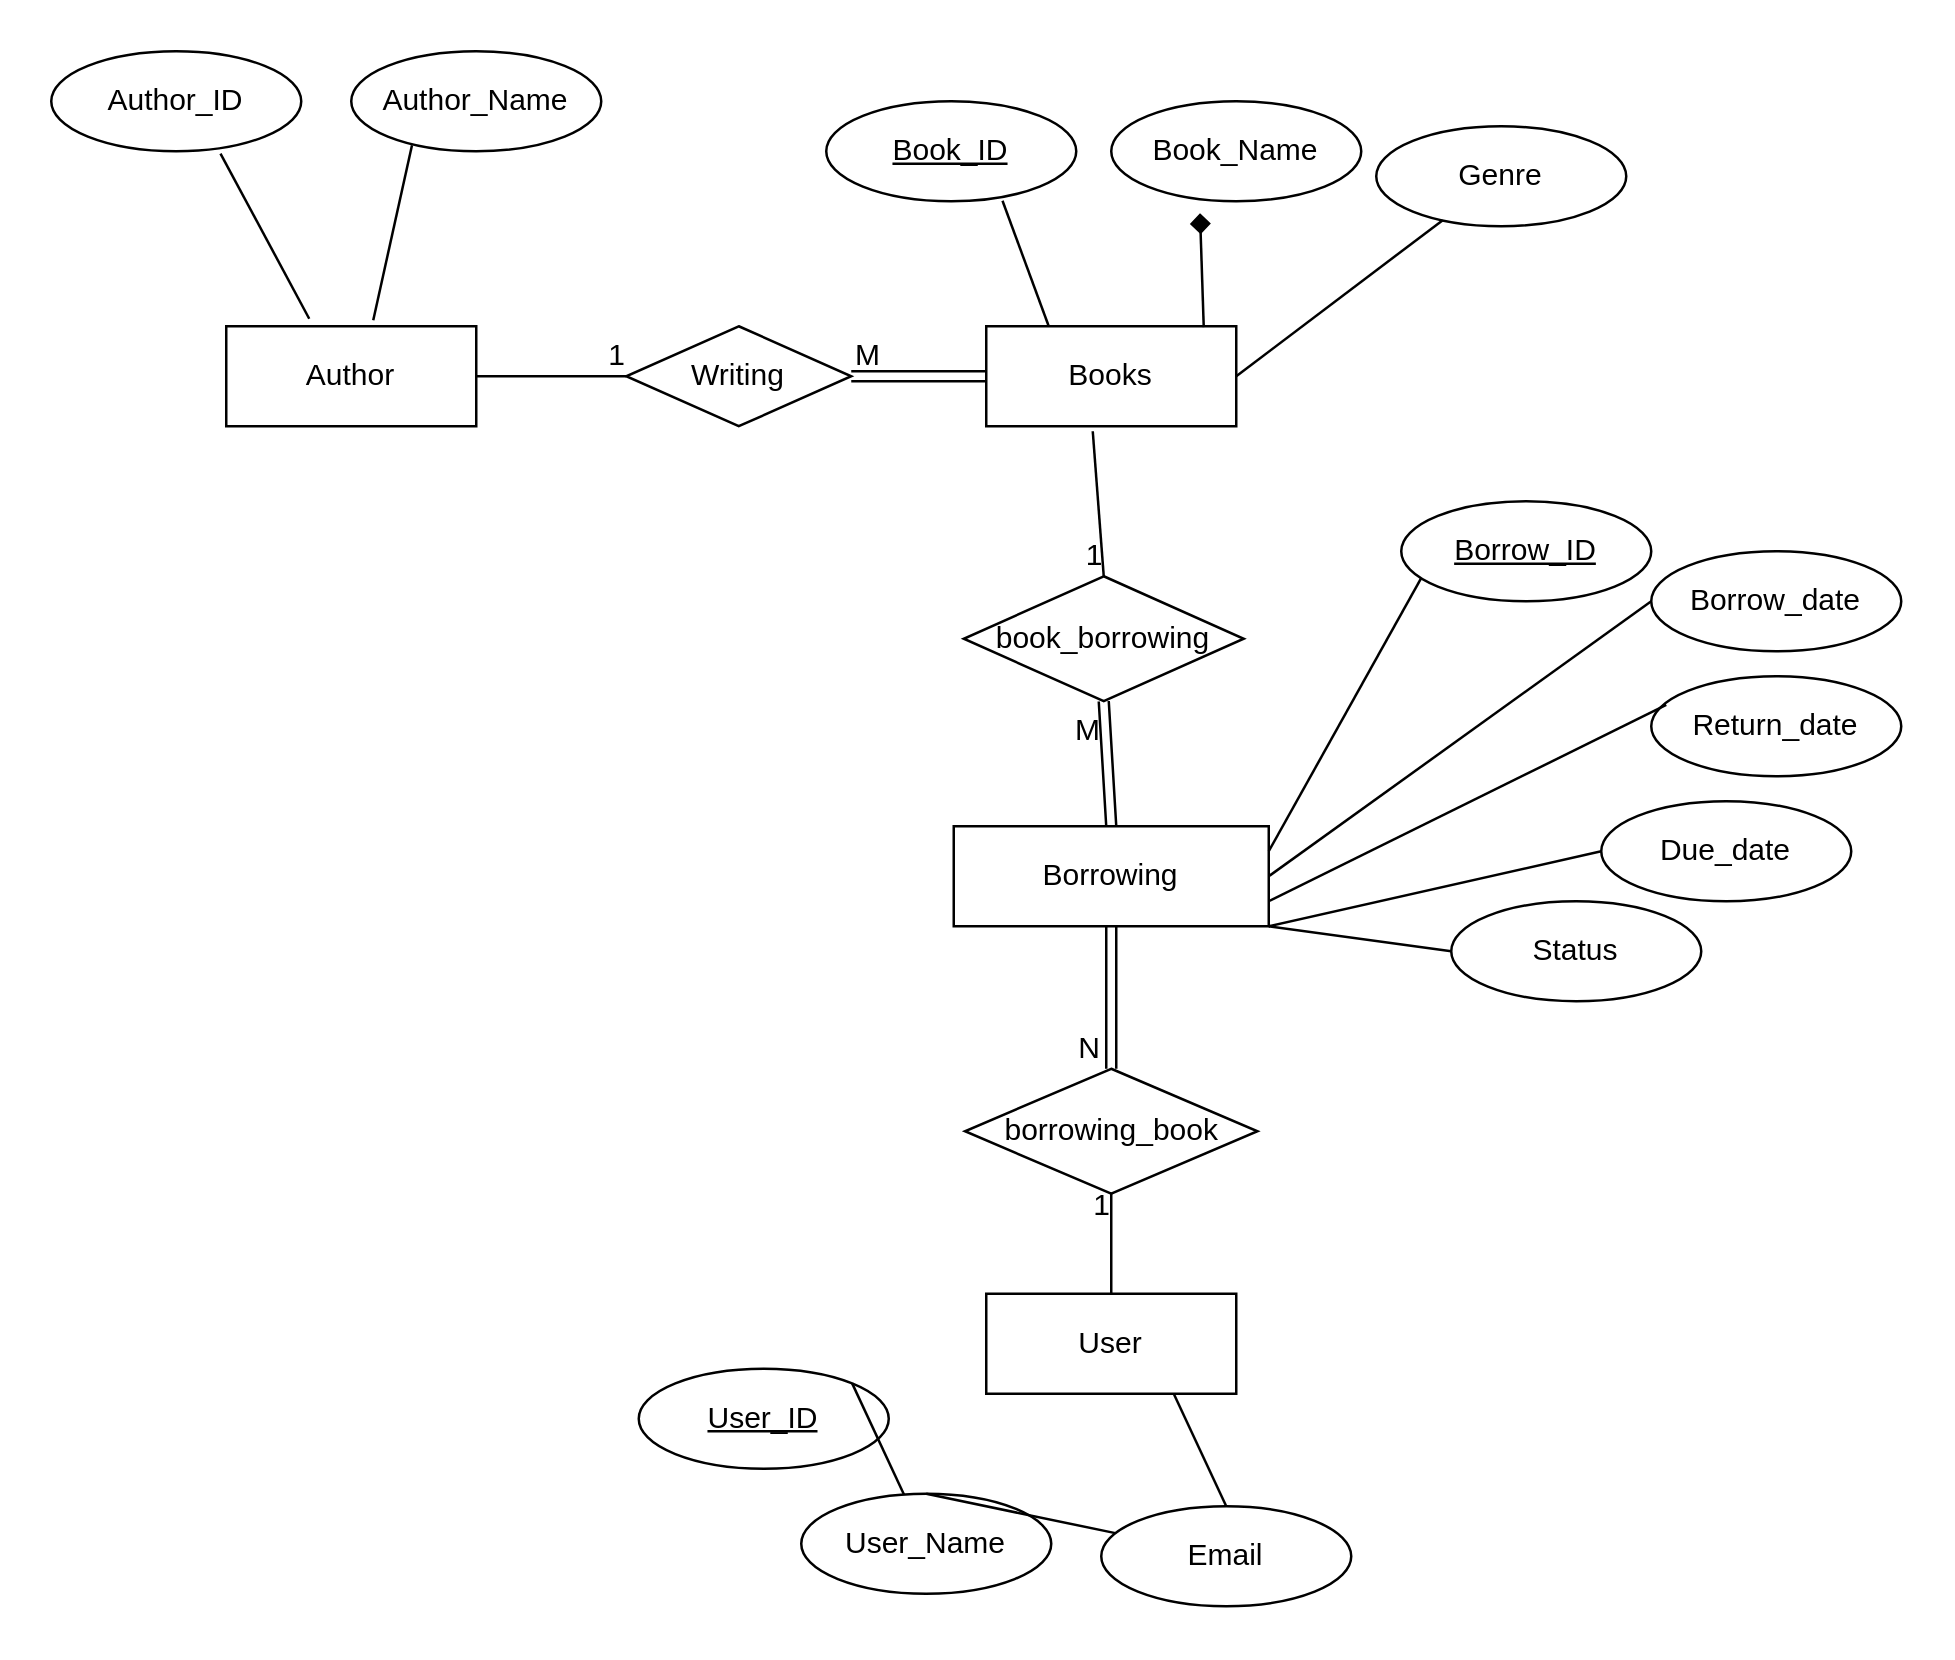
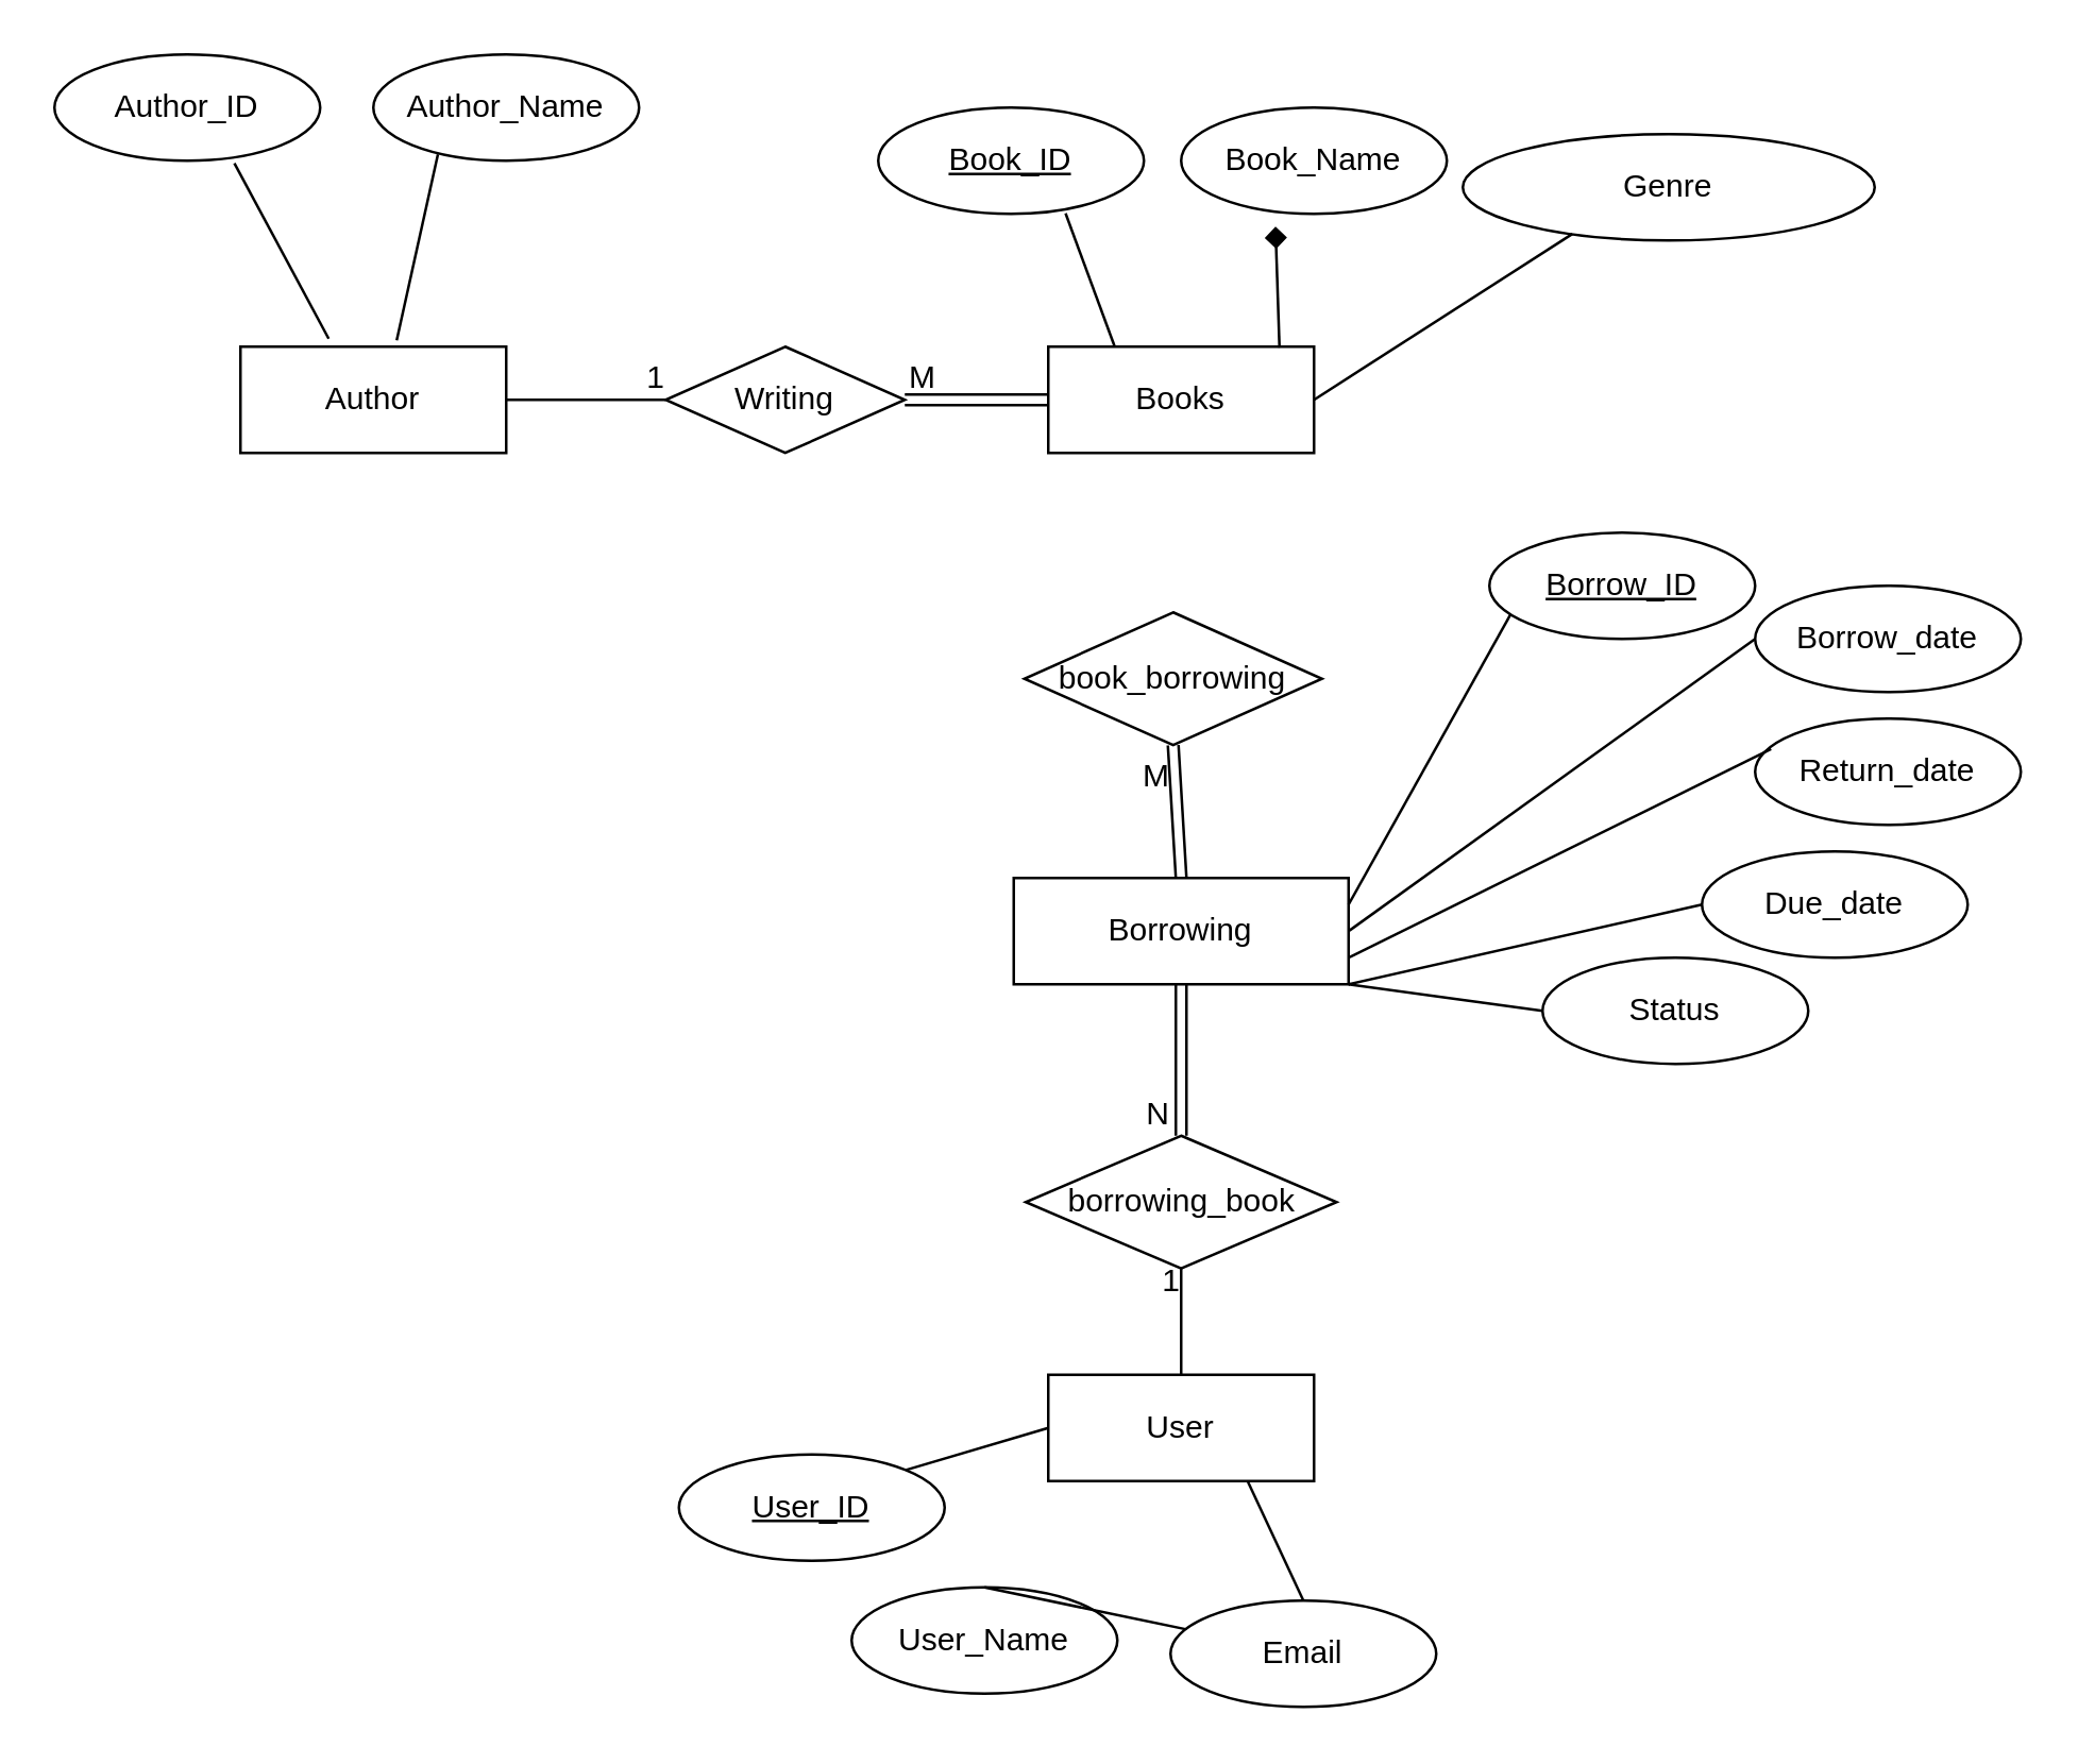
  <mxCell id="0" />
  <mxCell id="1" parent="0" />
  <mxCell id="2" value="Books" style="whiteSpace=wrap;html=1;align=center;" parent="1" vertex="1"><mxGeometry x="394" y="130" width="100" height="40" as="geometry" /></mxCell>
  <mxCell id="3" value="Book_Name" style="ellipse;whiteSpace=wrap;html=1;align=center;" parent="1" vertex="1"><mxGeometry x="444" y="40" width="100" height="40" as="geometry" /></mxCell>
  <mxCell id="4" value="Book_ID" style="ellipse;whiteSpace=wrap;html=1;align=center;fontStyle=4;" parent="1" vertex="1"><mxGeometry x="330" y="40" width="100" height="40" as="geometry" /></mxCell>
  <mxCell id="5" value="" style="endArrow=none;html=1;rounded=0;entryX=0.705;entryY=0.995;entryDx=0;entryDy=0;entryPerimeter=0;exitX=0.25;exitY=0;exitDx=0;exitDy=0;" parent="1" source="2" target="4" edge="1"><mxGeometry relative="1" as="geometry"><mxPoint x="180" y="200" as="sourcePoint" /><mxPoint x="340" y="200" as="targetPoint" /></mxGeometry></mxCell>
  <mxCell id="6" value="" style="endArrow=diamond;html=1;rounded=0;entryX=0.355;entryY=1.12;entryDx=0;entryDy=0;entryPerimeter=0;exitX=0.87;exitY=0.009;exitDx=0;exitDy=0;exitPerimeter=0;" parent="1" source="2" target="3" edge="1"><mxGeometry relative="1" as="geometry"><mxPoint x="480" y="200" as="sourcePoint" /><mxPoint x="640" y="200" as="targetPoint" /></mxGeometry></mxCell>
- <mxCell id="7" value="Genre" style="ellipse;whiteSpace=wrap;html=1;align=center;" parent="1" vertex="1"><mxGeometry x="550" y="50" width="100" height="40" as="geometry" /></mxCell>
+ <mxCell id="7" value="Genre" style="ellipse;whiteSpace=wrap;html=1;align=center;" parent="1" vertex="1"><mxGeometry x="550" y="50" width="155" height="40" as="geometry" /></mxCell>
  <mxCell id="8" value="" style="endArrow=none;html=1;rounded=0;entryX=0.266;entryY=0.939;entryDx=0;entryDy=0;entryPerimeter=0;exitX=1;exitY=0.5;exitDx=0;exitDy=0;" parent="1" source="2" target="7" edge="1"><mxGeometry relative="1" as="geometry"><mxPoint x="430" y="230" as="sourcePoint" /><mxPoint x="590" y="230" as="targetPoint" /></mxGeometry></mxCell>
  <mxCell id="9" value="Author" style="whiteSpace=wrap;html=1;align=center;" parent="1" vertex="1"><mxGeometry x="90" y="130" width="100" height="40" as="geometry" /></mxCell>
  <mxCell id="10" value="Author_ID" style="ellipse;whiteSpace=wrap;html=1;align=center;" parent="1" vertex="1"><mxGeometry x="20" y="20" width="100" height="40" as="geometry" /></mxCell>
  <mxCell id="11" value="Author_Name" style="ellipse;whiteSpace=wrap;html=1;align=center;" parent="1" vertex="1"><mxGeometry x="140" y="20" width="100" height="40" as="geometry" /></mxCell>
  <mxCell id="12" value="" style="endArrow=none;html=1;rounded=0;exitX=0.243;exitY=0.939;exitDx=0;exitDy=0;exitPerimeter=0;entryX=0.588;entryY=-0.061;entryDx=0;entryDy=0;entryPerimeter=0;" parent="1" source="11" target="9" edge="1"><mxGeometry relative="1" as="geometry"><mxPoint x="460" y="210" as="sourcePoint" /><mxPoint x="620" y="210" as="targetPoint" /></mxGeometry></mxCell>
  <mxCell id="13" value="" style="endArrow=none;html=1;rounded=0;exitX=0.677;exitY=1.023;exitDx=0;exitDy=0;exitPerimeter=0;entryX=0.332;entryY=-0.075;entryDx=0;entryDy=0;entryPerimeter=0;" parent="1" source="10" target="9" edge="1"><mxGeometry relative="1" as="geometry"><mxPoint x="460" y="210" as="sourcePoint" /><mxPoint x="620" y="210" as="targetPoint" /></mxGeometry></mxCell>
  <mxCell id="14" value="User" style="whiteSpace=wrap;html=1;align=center;" parent="1" vertex="1"><mxGeometry x="394" y="517" width="100" height="40" as="geometry" /></mxCell>
  <mxCell id="15" value="borrowing_book" style="shape=rhombus;perimeter=rhombusPerimeter;whiteSpace=wrap;html=1;align=center;" parent="1" vertex="1"><mxGeometry x="385.5" y="427" width="117" height="50" as="geometry" /></mxCell>
  <mxCell id="16" value="Borrowing" style="whiteSpace=wrap;html=1;align=center;" parent="1" vertex="1"><mxGeometry x="381" y="330" width="126" height="40" as="geometry" /></mxCell>
  <mxCell id="17" value="book_borrowing" style="shape=rhombus;perimeter=rhombusPerimeter;whiteSpace=wrap;html=1;align=center;" parent="1" vertex="1"><mxGeometry x="385" y="230" width="112" height="50" as="geometry" /></mxCell>
  <mxCell id="18" value="Writing" style="shape=rhombus;perimeter=rhombusPerimeter;whiteSpace=wrap;html=1;align=center;" parent="1" vertex="1"><mxGeometry x="250" y="130" width="90" height="40" as="geometry" /></mxCell>
  <mxCell id="19" value="" style="endArrow=none;html=1;rounded=0;entryX=0.082;entryY=0.759;entryDx=0;entryDy=0;entryPerimeter=0;exitX=1;exitY=0.25;exitDx=0;exitDy=0;" parent="1" source="16" target="22" edge="1"><mxGeometry relative="1" as="geometry"><mxPoint x="340" y="300" as="sourcePoint" /><mxPoint x="550" y="250" as="targetPoint" /></mxGeometry></mxCell>
  <mxCell id="20" value="Borrow_date" style="ellipse;whiteSpace=wrap;html=1;align=center;" parent="1" vertex="1"><mxGeometry x="660" y="220" width="100" height="40" as="geometry" /></mxCell>
  <mxCell id="21" value="" style="endArrow=none;html=1;rounded=0;entryX=0;entryY=0.5;entryDx=0;entryDy=0;exitX=1;exitY=0.5;exitDx=0;exitDy=0;" parent="1" source="16" target="20" edge="1"><mxGeometry relative="1" as="geometry"><mxPoint x="340" y="300" as="sourcePoint" /><mxPoint x="500" y="300" as="targetPoint" /></mxGeometry></mxCell>
  <mxCell id="22" value="Borrow_ID" style="ellipse;whiteSpace=wrap;html=1;align=center;fontStyle=4;" parent="1" vertex="1"><mxGeometry x="560" y="200" width="100" height="40" as="geometry" /></mxCell>
  <mxCell id="23" value="Return_date" style="ellipse;whiteSpace=wrap;html=1;align=center;" parent="1" vertex="1"><mxGeometry x="660" y="270" width="100" height="40" as="geometry" /></mxCell>
  <mxCell id="24" value="" style="endArrow=none;html=1;rounded=0;entryX=0.06;entryY=0.287;entryDx=0;entryDy=0;entryPerimeter=0;exitX=1;exitY=0.75;exitDx=0;exitDy=0;" parent="1" source="16" target="23" edge="1"><mxGeometry relative="1" as="geometry"><mxPoint x="340" y="300" as="sourcePoint" /><mxPoint x="500" y="300" as="targetPoint" /></mxGeometry></mxCell>
  <mxCell id="25" value="Due_date" style="ellipse;whiteSpace=wrap;html=1;align=center;" parent="1" vertex="1"><mxGeometry x="640" y="320" width="100" height="40" as="geometry" /></mxCell>
  <mxCell id="26" value="" style="endArrow=none;html=1;rounded=0;entryX=0;entryY=0.5;entryDx=0;entryDy=0;exitX=1;exitY=1;exitDx=0;exitDy=0;" parent="1" source="16" target="25" edge="1"><mxGeometry relative="1" as="geometry"><mxPoint x="340" y="300" as="sourcePoint" /><mxPoint x="500" y="300" as="targetPoint" /></mxGeometry></mxCell>
  <mxCell id="27" value="User_ID" style="ellipse;whiteSpace=wrap;html=1;align=center;fontStyle=4;" parent="1" vertex="1"><mxGeometry x="255" y="547" width="100" height="40" as="geometry" /></mxCell>
- <mxCell id="28" value="" style="endArrow=none;html=1;rounded=0;exitX=1;exitY=0;exitDx=0;exitDy=0;" parent="1" source="27" target="29" edge="1"><mxGeometry relative="1" as="geometry"><mxPoint x="340" y="447" as="sourcePoint" /><mxPoint x="500" y="447" as="targetPoint" /></mxGeometry></mxCell>
+ <mxCell id="28" value="" style="endArrow=none;html=1;rounded=0;exitX=1;exitY=0;exitDx=0;exitDy=0;entryX=0;entryY=0.5;entryDx=0;entryDy=0;" parent="1" source="27" target="14" edge="1"><mxGeometry relative="1" as="geometry"><mxPoint x="340" y="447" as="sourcePoint" /><mxPoint x="500" y="447" as="targetPoint" /></mxGeometry></mxCell>
  <mxCell id="29" value="User_Name" style="ellipse;whiteSpace=wrap;html=1;align=center;" parent="1" vertex="1"><mxGeometry x="320" y="597" width="100" height="40" as="geometry" /></mxCell>
  <mxCell id="30" value="" style="endArrow=none;html=1;rounded=0;exitX=0.5;exitY=0;exitDx=0;exitDy=0;" parent="1" source="29" target="31" edge="1"><mxGeometry relative="1" as="geometry"><mxPoint x="340" y="447" as="sourcePoint" /><mxPoint x="500" y="447" as="targetPoint" /></mxGeometry></mxCell>
  <mxCell id="31" value="Email" style="ellipse;whiteSpace=wrap;html=1;align=center;" parent="1" vertex="1"><mxGeometry x="440" y="602" width="100" height="40" as="geometry" /></mxCell>
  <mxCell id="32" value="" style="endArrow=none;html=1;rounded=0;exitX=0.5;exitY=0;exitDx=0;exitDy=0;entryX=0.75;entryY=1;entryDx=0;entryDy=0;" parent="1" source="31" target="14" edge="1"><mxGeometry relative="1" as="geometry"><mxPoint x="550" y="556" as="sourcePoint" /><mxPoint x="710" y="556" as="targetPoint" /></mxGeometry></mxCell>
  <mxCell id="33" value="Status" style="ellipse;whiteSpace=wrap;html=1;align=center;" parent="1" vertex="1"><mxGeometry x="580" y="360" width="100" height="40" as="geometry" /></mxCell>
  <mxCell id="34" value="" style="endArrow=none;html=1;rounded=0;entryX=0;entryY=0.5;entryDx=0;entryDy=0;exitX=1;exitY=1;exitDx=0;exitDy=0;" parent="1" source="16" target="33" edge="1"><mxGeometry relative="1" as="geometry"><mxPoint x="490" y="330" as="sourcePoint" /><mxPoint x="490" y="300" as="targetPoint" /></mxGeometry></mxCell>
  <mxCell id="35" value="" style="shape=link;html=1;rounded=0;entryX=0;entryY=0.5;entryDx=0;entryDy=0;exitX=1;exitY=0.5;exitDx=0;exitDy=0;" parent="1" source="18" target="2" edge="1"><mxGeometry relative="1" as="geometry"><mxPoint x="120" y="250" as="sourcePoint" /><mxPoint x="280" y="250" as="targetPoint" /></mxGeometry></mxCell>
  <mxCell id="36" value="M" style="resizable=0;html=1;align=left;verticalAlign=bottom;" parent="35" connectable="0" vertex="1"><mxGeometry x="-1" relative="1" as="geometry" /></mxCell>
  <mxCell id="37" value="" style="endArrow=none;html=1;rounded=0;entryX=0;entryY=0.5;entryDx=0;entryDy=0;exitX=1;exitY=0.5;exitDx=0;exitDy=0;" parent="1" source="9" target="18" edge="1"><mxGeometry relative="1" as="geometry"><mxPoint x="85" y="230" as="sourcePoint" /><mxPoint x="245" y="230" as="targetPoint" /></mxGeometry></mxCell>
  <mxCell id="38" value="1" style="resizable=0;html=1;align=right;verticalAlign=bottom;" parent="37" connectable="0" vertex="1"><mxGeometry x="1" relative="1" as="geometry" /></mxCell>
  <mxCell id="39" value="" style="endArrow=none;html=1;rounded=0;entryX=0.5;entryY=1;entryDx=0;entryDy=0;exitX=0.5;exitY=0;exitDx=0;exitDy=0;" parent="1" source="14" target="15" edge="1"><mxGeometry relative="1" as="geometry"><mxPoint x="330" y="380" as="sourcePoint" /><mxPoint x="490" y="380" as="targetPoint" /></mxGeometry></mxCell>
  <mxCell id="40" value="1" style="resizable=0;html=1;align=right;verticalAlign=bottom;" parent="39" connectable="0" vertex="1"><mxGeometry x="1" relative="1" as="geometry"><mxPoint y="13" as="offset" /></mxGeometry></mxCell>
  <mxCell id="41" value="" style="shape=link;html=1;rounded=0;entryX=0.5;entryY=0;entryDx=0;entryDy=0;exitX=0.5;exitY=1;exitDx=0;exitDy=0;" parent="1" source="16" target="15" edge="1"><mxGeometry relative="1" as="geometry"><mxPoint x="330" y="210" as="sourcePoint" /><mxPoint x="490" y="210" as="targetPoint" /></mxGeometry></mxCell>
  <mxCell id="42" value="N" style="resizable=0;html=1;align=right;verticalAlign=bottom;" parent="41" connectable="0" vertex="1"><mxGeometry x="1" relative="1" as="geometry"><mxPoint x="-4" as="offset" /></mxGeometry></mxCell>
- <mxCell id="43" value="" style="endArrow=none;html=1;rounded=0;entryX=0.5;entryY=0;entryDx=0;entryDy=0;exitX=0.426;exitY=1.05;exitDx=0;exitDy=0;exitPerimeter=0;" parent="1" source="2" target="17" edge="1"><mxGeometry relative="1" as="geometry"><mxPoint x="215" y="280" as="sourcePoint" /><mxPoint x="375" y="280" as="targetPoint" /></mxGeometry></mxCell>
- <mxCell id="44" value="1" style="resizable=0;html=1;align=right;verticalAlign=bottom;" parent="43" connectable="0" vertex="1"><mxGeometry x="1" relative="1" as="geometry" /></mxCell>
  <mxCell id="45" value="" style="shape=link;html=1;rounded=0;entryX=0.5;entryY=1;entryDx=0;entryDy=0;exitX=0.5;exitY=0;exitDx=0;exitDy=0;" parent="1" source="16" target="17" edge="1"><mxGeometry relative="1" as="geometry"><mxPoint x="240" y="300" as="sourcePoint" /><mxPoint x="400" y="300" as="targetPoint" /></mxGeometry></mxCell>
  <mxCell id="46" value="M" style="resizable=0;html=1;align=right;verticalAlign=bottom;" parent="45" connectable="0" vertex="1"><mxGeometry x="1" relative="1" as="geometry"><mxPoint x="-1" y="20" as="offset" /></mxGeometry></mxCell>
